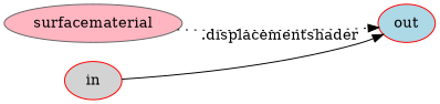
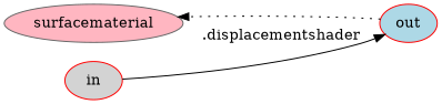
  digraph {
    rankdir=LR
    node [color=red shape=ellipse style=filled]
    n1 [color=gray40 fillcolor=lightpink label=surfacematerial]
    n2 [fillcolor=lightblue label=out]
    n3 [fillcolor=lightgrey label=in]
-   n1 -> n2 [style=dotted]
+   n2 -> n1 [style=dotted]
    n3 -> n2 [label=".displacementshader" style=solid]
  }
